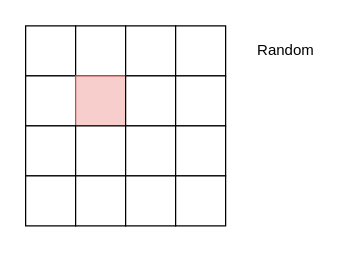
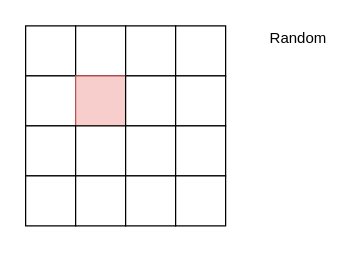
  <mxCell id="0" />
  <mxCell id="1" parent="0" />
  <mxCell id="2" value="" style="rounded=0;whiteSpace=wrap;html=1;" vertex="1" parent="1"><mxGeometry x="20" y="20" width="40" height="40" as="geometry" /></mxCell>
  <mxCell id="3" value="" style="rounded=0;whiteSpace=wrap;html=1;" vertex="1" parent="1"><mxGeometry x="60" y="20" width="40" height="40" as="geometry" /></mxCell>
  <mxCell id="4" value="" style="rounded=0;whiteSpace=wrap;html=1;" vertex="1" parent="1"><mxGeometry x="100" y="20" width="40" height="40" as="geometry" /></mxCell>
  <mxCell id="5" value="" style="rounded=0;whiteSpace=wrap;html=1;" vertex="1" parent="1"><mxGeometry x="140" y="20" width="40" height="40" as="geometry" /></mxCell>
  <mxCell id="6" value="" style="rounded=0;whiteSpace=wrap;html=1;" vertex="1" parent="1"><mxGeometry x="20" y="60" width="40" height="40" as="geometry" /></mxCell>
  <mxCell id="7" value="" style="rounded=0;whiteSpace=wrap;html=1;fillColor=#f8cecc;strokeColor=#b85450;" vertex="1" parent="1"><mxGeometry x="60" y="60" width="40" height="40" as="geometry" /></mxCell>
  <mxCell id="8" value="" style="rounded=0;whiteSpace=wrap;html=1;" vertex="1" parent="1"><mxGeometry x="100" y="60" width="40" height="40" as="geometry" /></mxCell>
  <mxCell id="9" value="" style="rounded=0;whiteSpace=wrap;html=1;" vertex="1" parent="1"><mxGeometry x="140" y="60" width="40" height="40" as="geometry" /></mxCell>
  <mxCell id="10" value="" style="rounded=0;whiteSpace=wrap;html=1;" vertex="1" parent="1"><mxGeometry x="20" y="100" width="40" height="40" as="geometry" /></mxCell>
  <mxCell id="11" value="" style="rounded=0;whiteSpace=wrap;html=1;" vertex="1" parent="1"><mxGeometry x="60" y="100" width="40" height="40" as="geometry" /></mxCell>
  <mxCell id="12" value="" style="rounded=0;whiteSpace=wrap;html=1;" vertex="1" parent="1"><mxGeometry x="100" y="100" width="40" height="40" as="geometry" /></mxCell>
  <mxCell id="13" value="" style="rounded=0;whiteSpace=wrap;html=1;" vertex="1" parent="1"><mxGeometry x="140" y="100" width="40" height="40" as="geometry" /></mxCell>
  <mxCell id="14" value="" style="rounded=0;whiteSpace=wrap;html=1;" vertex="1" parent="1"><mxGeometry x="20" y="140" width="40" height="40" as="geometry" /></mxCell>
  <mxCell id="15" value="" style="rounded=0;whiteSpace=wrap;html=1;" vertex="1" parent="1"><mxGeometry x="60" y="140" width="40" height="40" as="geometry" /></mxCell>
  <mxCell id="16" value="" style="rounded=0;whiteSpace=wrap;html=1;" vertex="1" parent="1"><mxGeometry x="100" y="140" width="40" height="40" as="geometry" /></mxCell>
  <mxCell id="17" value="" style="rounded=0;whiteSpace=wrap;html=1;" vertex="1" parent="1"><mxGeometry x="140" y="140" width="40" height="40" as="geometry" /></mxCell>
- <mxCell id="18" value="Random&amp;nbsp;" style="text;html=1;strokeColor=none;fillColor=none;align=center;verticalAlign=middle;whiteSpace=wrap;rounded=0;" vertex="1" parent="1"><mxGeometry x="210" y="30" width="40" height="20" as="geometry" /></mxCell>
+ <mxCell id="18" value="Random&amp;nbsp;" style="text;html=1;strokeColor=none;fillColor=none;align=center;verticalAlign=middle;whiteSpace=wrap;rounded=0;" vertex="1" parent="1"><mxGeometry x="220" y="20" width="40" height="20" as="geometry" /></mxCell>
